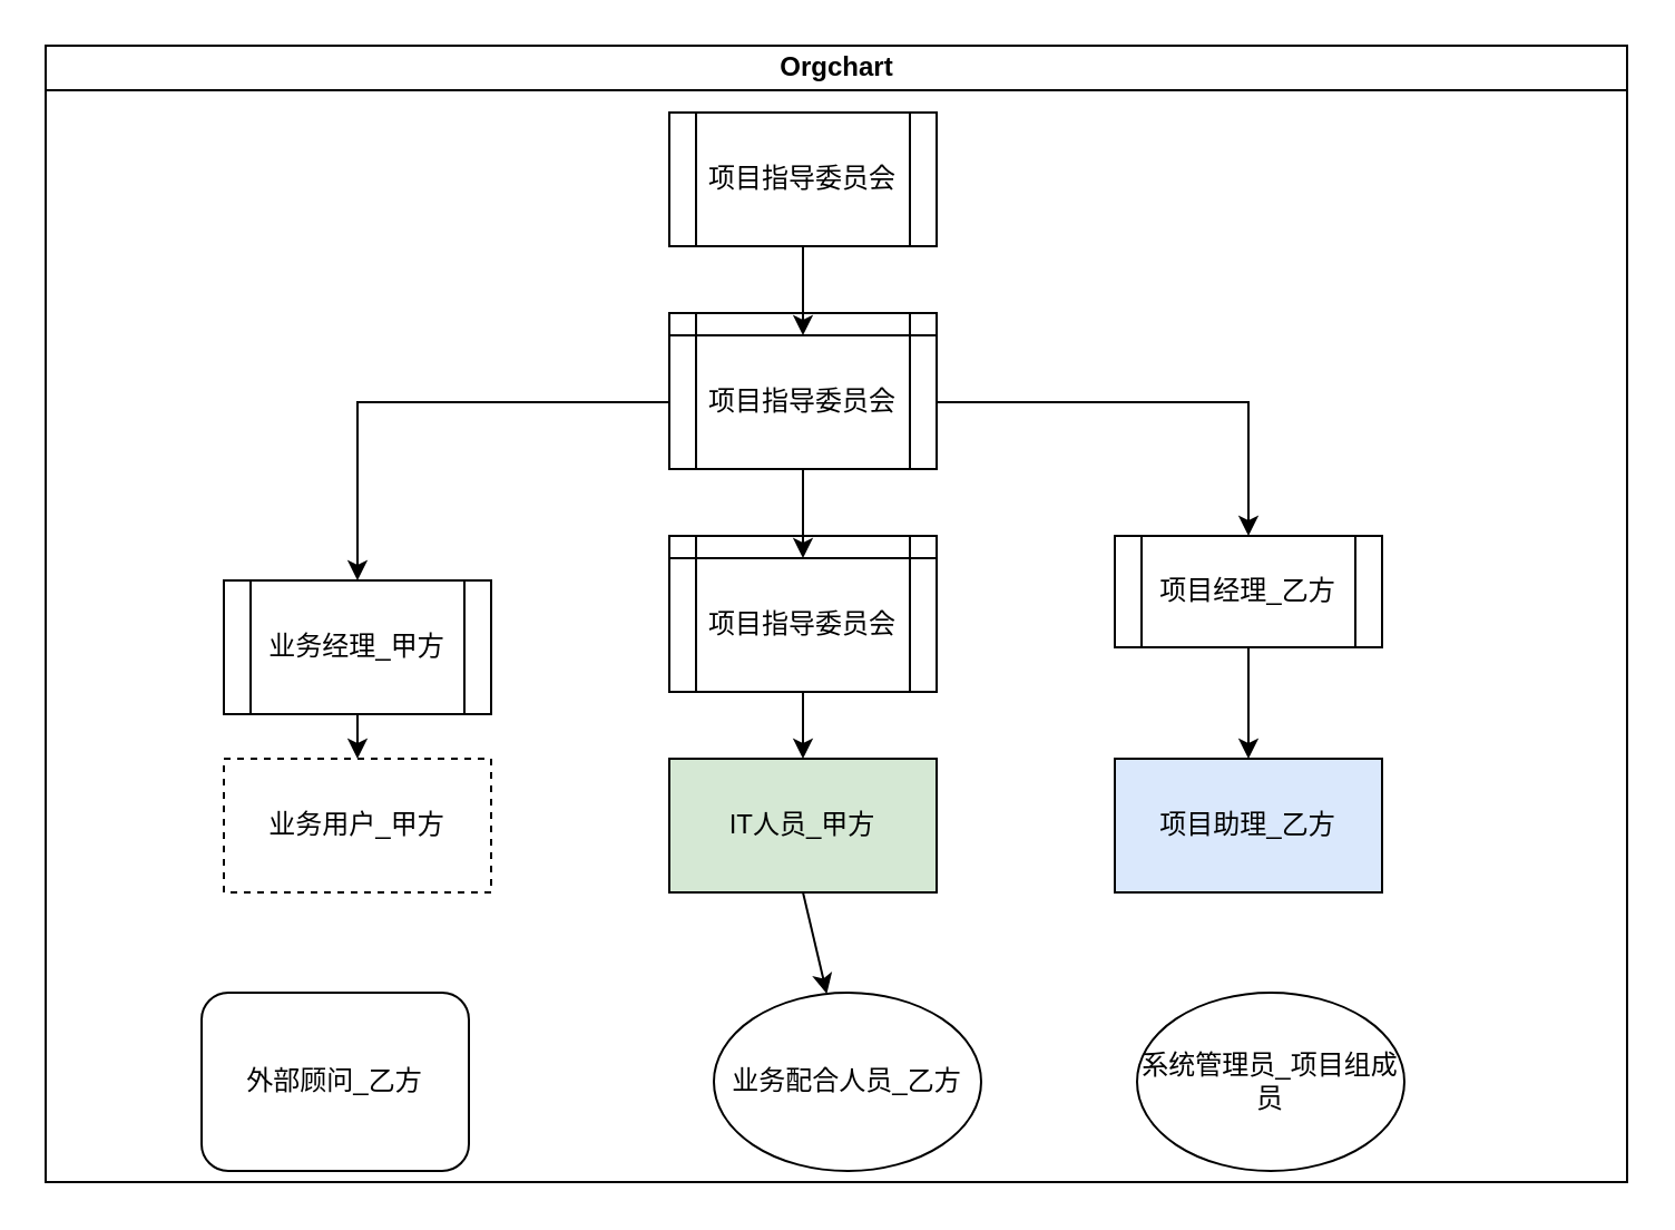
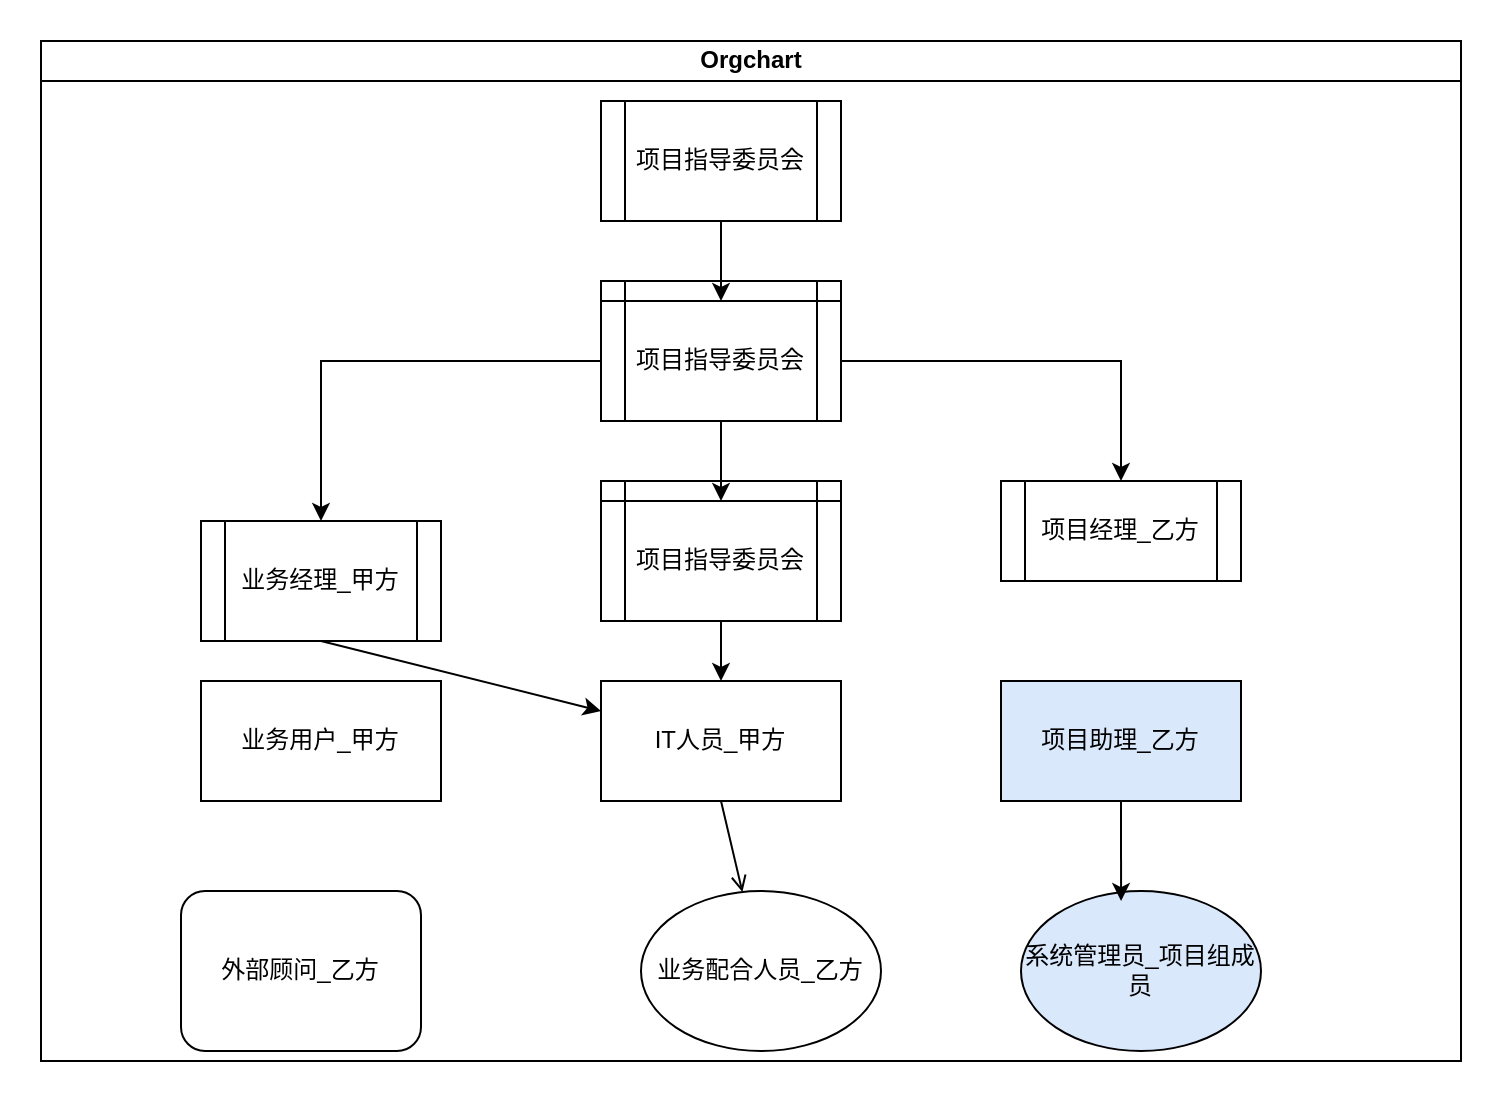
  <mxCell id="0" />
  <mxCell id="1" parent="0" />
  <mxCell id="2" value="Orgchart" style="swimlane;html=1;startSize=20;horizontal=1;containerType=tree;glass=0;" parent="1" vertex="1"><mxGeometry x="20" y="20" width="710" height="510" as="geometry" /></mxCell>
  <mxCell id="3" value="项目指导委员会" style="shape=process;whiteSpace=wrap;html=1;backgroundOutline=1;" vertex="1" parent="2"><mxGeometry x="280" y="30" width="120" height="60" as="geometry" /></mxCell>
  <mxCell id="4" value="项目经理_甲方" style="shape=process;whiteSpace=wrap;html=1;backgroundOutline=1;" vertex="1" parent="2"><mxGeometry x="280" y="120" width="120" height="60" as="geometry" /></mxCell>
- <mxCell id="5" value="业务用户_甲方" style="rounded=0;whiteSpace=wrap;html=1;dashed=1;" vertex="1" parent="2"><mxGeometry x="80" y="320" width="120" height="60" as="geometry" /></mxCell>
- <mxCell id="6" value="IT人员_甲方" style="rounded=0;whiteSpace=wrap;html=1;fillColor=#d5e8d4;" vertex="1" parent="2"><mxGeometry x="280" y="320" width="120" height="60" as="geometry" /></mxCell>
+ <mxCell id="5" value="业务用户_甲方" style="rounded=0;whiteSpace=wrap;html=1;" vertex="1" parent="2"><mxGeometry x="80" y="320" width="120" height="60" as="geometry" /></mxCell>
+ <mxCell id="6" value="IT人员_甲方" style="rounded=0;whiteSpace=wrap;html=1;" vertex="1" parent="2"><mxGeometry x="280" y="320" width="120" height="60" as="geometry" /></mxCell>
  <mxCell id="7" value="业务经理_甲方" style="shape=process;whiteSpace=wrap;html=1;backgroundOutline=1;" vertex="1" parent="2"><mxGeometry x="80" y="240" width="120" height="60" as="geometry" /></mxCell>
  <mxCell id="8" value="IT经理_甲方" style="shape=process;whiteSpace=wrap;html=1;backgroundOutline=1;" vertex="1" parent="2"><mxGeometry x="280" y="220" width="120" height="60" as="geometry" /></mxCell>
  <mxCell id="9" value="项目经理_乙方" style="shape=process;whiteSpace=wrap;html=1;backgroundOutline=1;" vertex="1" parent="2"><mxGeometry x="480" y="220" width="120" height="50" as="geometry" /></mxCell>
  <mxCell id="10" value="项目助理_乙方" style="rounded=0;whiteSpace=wrap;html=1;fillColor=#dae8fc;" vertex="1" parent="2"><mxGeometry x="480" y="320" width="120" height="60" as="geometry" /></mxCell>
  <mxCell id="11" value="外部顾问_乙方" style="whiteSpace=wrap;html=1;rounded=1;" vertex="1" parent="2"><mxGeometry x="70" y="425" width="120" height="80" as="geometry" /></mxCell>
  <mxCell id="12" value="业务配合人员_乙方" style="ellipse;whiteSpace=wrap;html=1;" vertex="1" parent="2"><mxGeometry x="300" y="425" width="120" height="80" as="geometry" /></mxCell>
- <mxCell id="13" value="系统管理员_项目组成员" style="ellipse;whiteSpace=wrap;html=1;" vertex="1" parent="2"><mxGeometry x="490" y="425" width="120" height="80" as="geometry" /></mxCell>
+ <mxCell id="13" value="系统管理员_项目组成员" style="ellipse;whiteSpace=wrap;html=1;fillColor=#dae8fc;" vertex="1" parent="2"><mxGeometry x="490" y="425" width="120" height="80" as="geometry" /></mxCell>
  <mxCell id="14" value="" style="edgeStyle=orthogonalEdgeStyle;rounded=0;orthogonalLoop=1;jettySize=auto;html=1;" edge="1" source="3" target="15" parent="2"><mxGeometry relative="1" as="geometry" /></mxCell>
  <mxCell id="15" value="项目指导委员会" style="shape=process;whiteSpace=wrap;html=1;backgroundOutline=1;" vertex="1" parent="2"><mxGeometry x="280" y="130" width="120" height="60" as="geometry" /></mxCell>
  <mxCell id="16" value="" style="edgeStyle=orthogonalEdgeStyle;rounded=0;orthogonalLoop=1;jettySize=auto;html=1;" edge="1" target="17" source="15" parent="2"><mxGeometry relative="1" as="geometry"><mxPoint x="380" y="170" as="sourcePoint" /></mxGeometry></mxCell>
  <mxCell id="17" value="项目指导委员会" style="shape=process;whiteSpace=wrap;html=1;backgroundOutline=1;" vertex="1" parent="2"><mxGeometry x="280" y="230" width="120" height="60" as="geometry" /></mxCell>
  <mxCell id="18" value="" style="endArrow=classic;html=1;rounded=0;exitX=0;exitY=0.5;exitDx=0;exitDy=0;entryX=0.5;entryY=0;entryDx=0;entryDy=0;" edge="1" parent="2" source="15" target="7"><mxGeometry width="50" height="50" relative="1" as="geometry"><mxPoint x="350" y="270" as="sourcePoint" /><mxPoint x="400" y="220" as="targetPoint" /><Array as="points"><mxPoint x="140" y="160" /></Array></mxGeometry></mxCell>
  <mxCell id="19" value="" style="endArrow=classic;html=1;rounded=0;exitX=1;exitY=0.5;exitDx=0;exitDy=0;entryX=0.5;entryY=0;entryDx=0;entryDy=0;" edge="1" parent="2" source="15" target="9"><mxGeometry width="50" height="50" relative="1" as="geometry"><mxPoint x="610" y="140" as="sourcePoint" /><mxPoint x="470" y="180" as="targetPoint" /><Array as="points"><mxPoint x="540" y="160" /></Array></mxGeometry></mxCell>
- <mxCell id="20" value="" style="endArrow=classic;html=1;rounded=0;exitX=0.5;exitY=1;exitDx=0;exitDy=0;entryX=0.5;entryY=0;entryDx=0;entryDy=0;" edge="1" parent="2" source="7" target="5"><mxGeometry width="50" height="50" relative="1" as="geometry"><mxPoint x="260" y="280" as="sourcePoint" /><mxPoint x="400" y="220" as="targetPoint" /></mxGeometry></mxCell>
+ <mxCell id="20" value="" style="endArrow=classic;html=1;rounded=0;exitX=0.5;exitY=1;exitDx=0;exitDy=0;" edge="1" parent="2" source="7" target="6"><mxGeometry width="50" height="50" relative="1" as="geometry"><mxPoint x="260" y="280" as="sourcePoint" /><mxPoint x="400" y="220" as="targetPoint" /></mxGeometry></mxCell>
  <mxCell id="21" value="" style="endArrow=classic;html=1;rounded=0;exitX=0.5;exitY=1;exitDx=0;exitDy=0;" edge="1" parent="2" source="17" target="6"><mxGeometry width="50" height="50" relative="1" as="geometry"><mxPoint x="150" y="290" as="sourcePoint" /><mxPoint x="150" y="330" as="targetPoint" /></mxGeometry></mxCell>
- <mxCell id="22" value="" style="endArrow=classic;html=1;rounded=0;exitX=0.5;exitY=1;exitDx=0;exitDy=0;" edge="1" parent="2" source="9" target="10"><mxGeometry width="50" height="50" relative="1" as="geometry"><mxPoint x="160" y="300" as="sourcePoint" /><mxPoint x="160" y="340" as="targetPoint" /></mxGeometry></mxCell>
- <mxCell id="23" value="" style="endArrow=classic;html=1;rounded=0;exitX=0.5;exitY=1;exitDx=0;exitDy=0;" edge="1" parent="2" source="6" target="12"><mxGeometry width="50" height="50" relative="1" as="geometry"><mxPoint x="180" y="320" as="sourcePoint" /><mxPoint x="180" y="360" as="targetPoint" /></mxGeometry></mxCell>
+ <mxCell id="23" value="" style="endArrow=open;html=1;rounded=0;exitX=0.5;exitY=1;exitDx=0;exitDy=0;" edge="1" parent="2" source="6" target="12"><mxGeometry width="50" height="50" relative="1" as="geometry"><mxPoint x="180" y="320" as="sourcePoint" /><mxPoint x="180" y="360" as="targetPoint" /></mxGeometry></mxCell>
+ <mxCell id="24" value="" style="endArrow=classic;html=1;rounded=0;exitX=0.5;exitY=1;exitDx=0;exitDy=0;entryX=0.417;entryY=0.063;entryDx=0;entryDy=0;entryPerimeter=0;" edge="1" parent="2" source="10" target="13"><mxGeometry width="50" height="50" relative="1" as="geometry"><mxPoint x="190" y="330" as="sourcePoint" /><mxPoint x="190" y="370" as="targetPoint" /></mxGeometry></mxCell>
